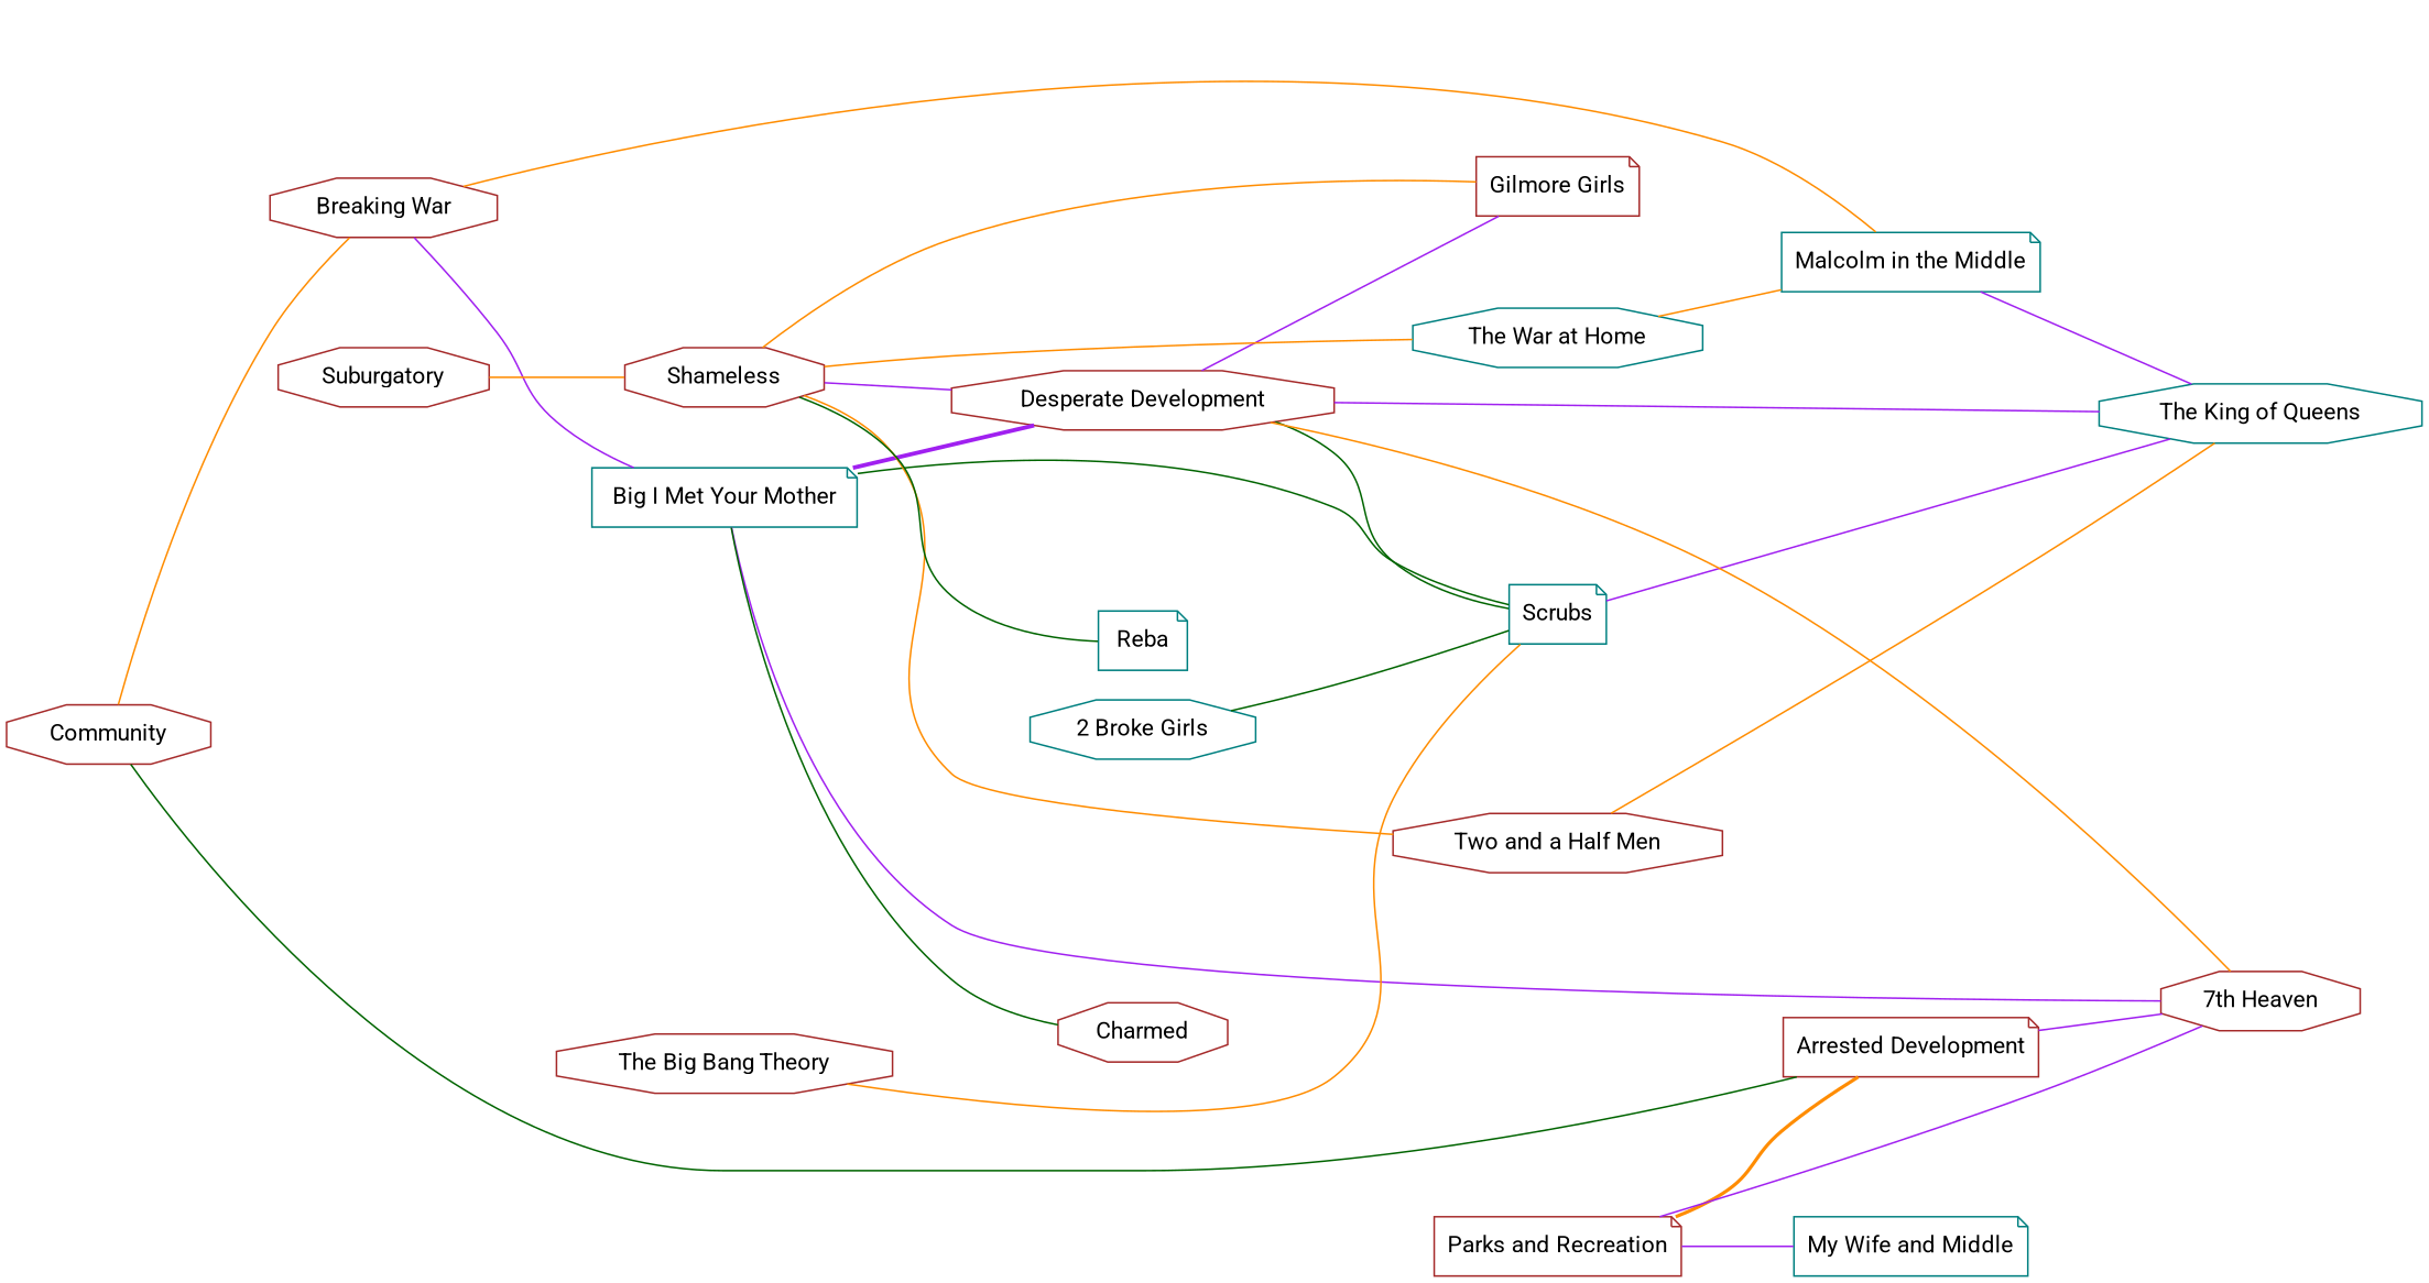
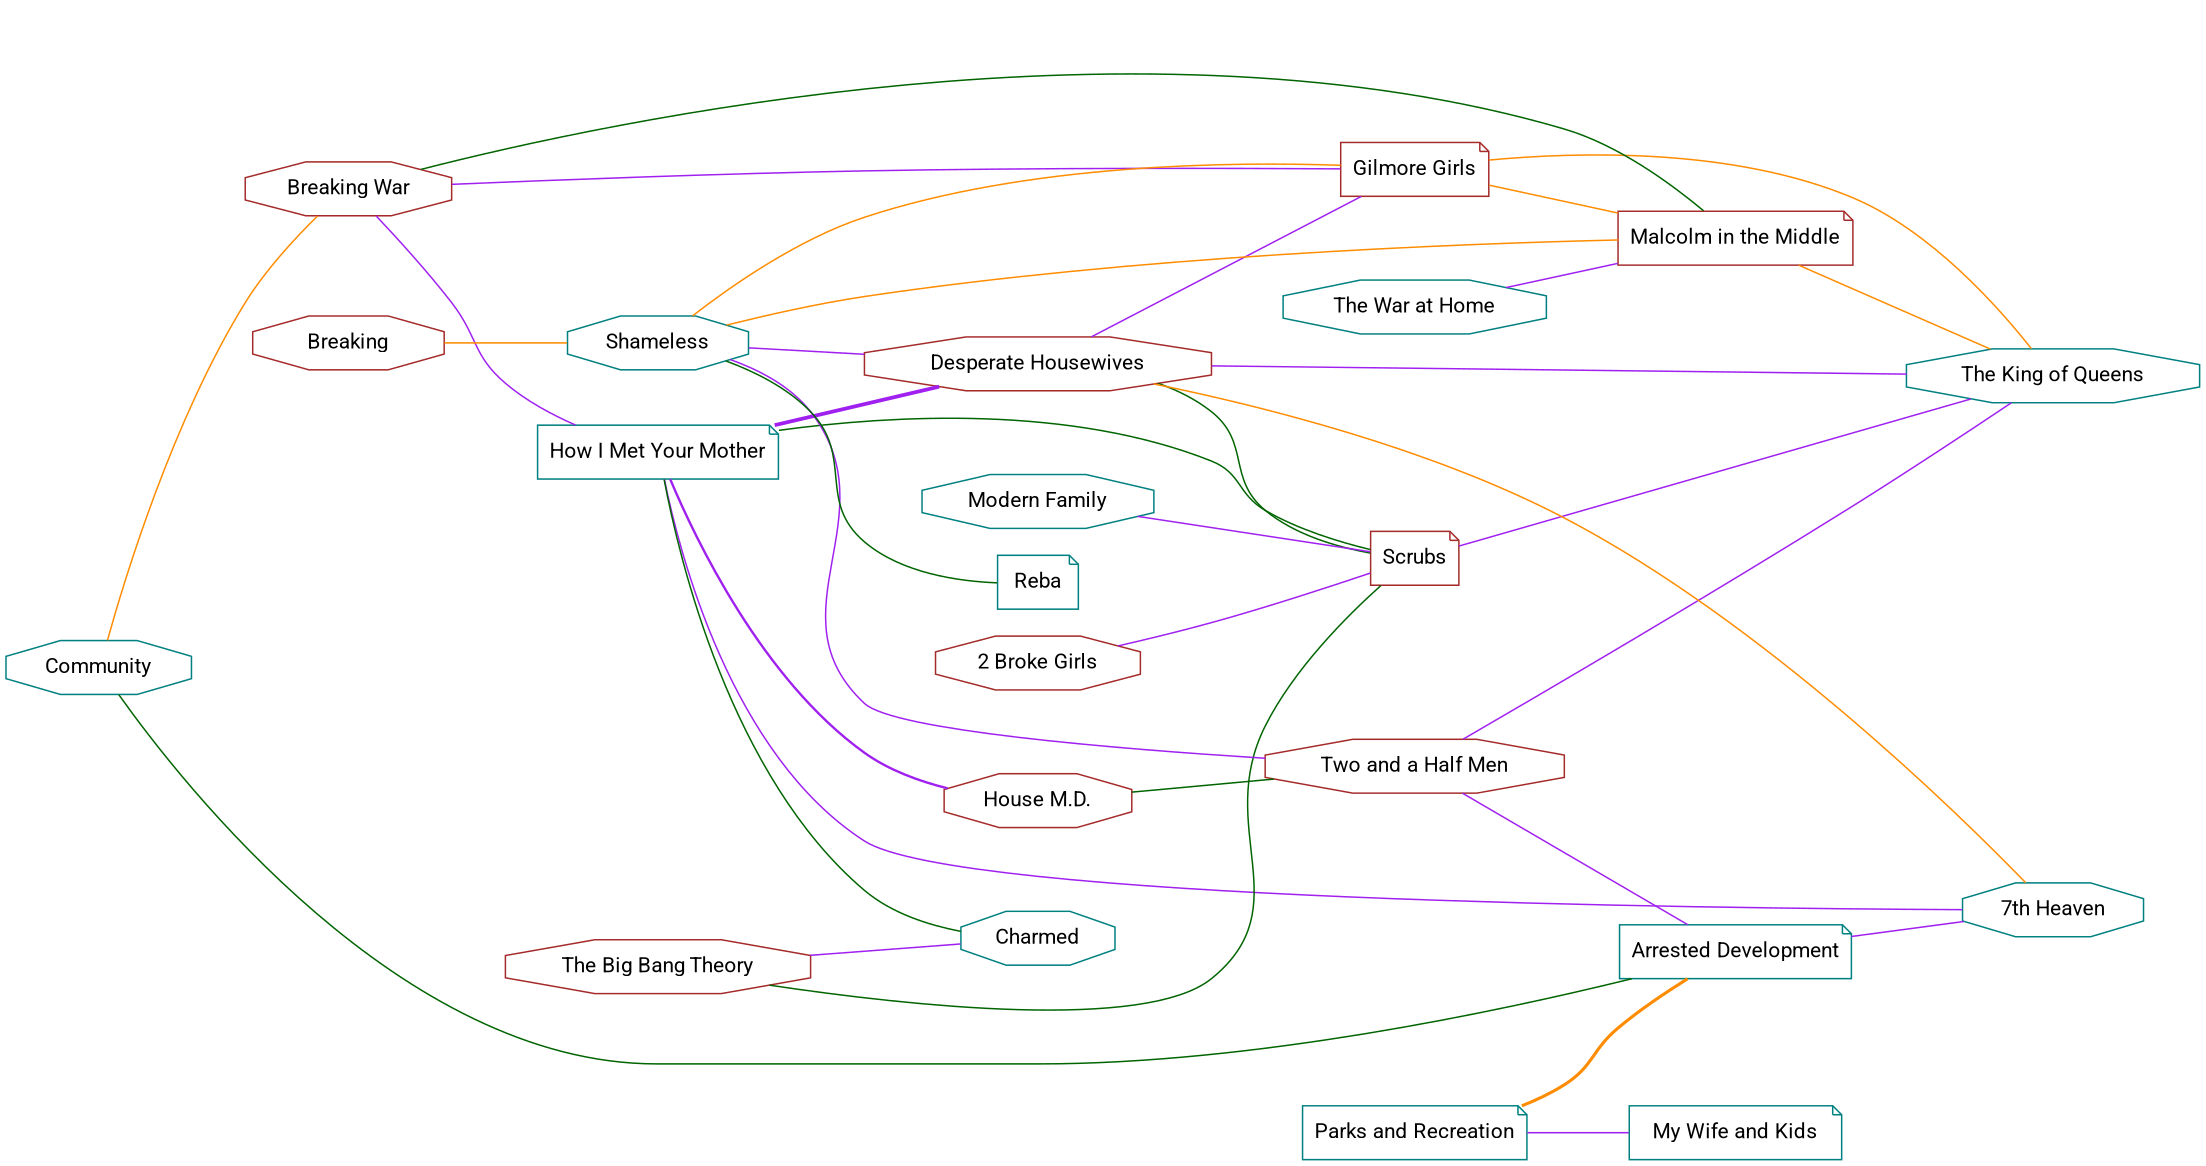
  graph {
    fontname=Roboto
    rankdir=LR
    node [color=brown fontname=Roboto shape=octagon]
    edge [color=purple fontname=Roboto penwidth=1]
-   n1 [color=teal label="Malcolm in the Middle" shape=note]
+   n1 [label="Malcolm in the Middle" shape=note]
    n2 [color=teal label="The King of Queens"]
    n3 [label="Gilmore Girls" shape=note]
-   n4 [color=teal label=Scrubs shape=note]
-   n5 [label="Arrested Development" shape=note]
-   n6 [label="7th Heaven"]
+   n4 [label=Scrubs shape=note]
+   n5 [color=teal label="Arrested Development" shape=note]
+   n6 [color=teal label="7th Heaven"]
    n7 [label="Two and a Half Men"]
-   n8 [label="Desperate Development"]
-   n10 [color=teal label="Big I Met Your Mother" shape=note]
-   n11 [label=Charmed]
+   n8 [label="Desperate Housewives"]
+   n9 [label="House M.D."]
+   n10 [color=teal label="How I Met Your Mother" shape=note]
+   n11 [color=teal label=Charmed]
    n12 [color=teal label="The War at Home"]
    n13 [label="The Big Bang Theory"]
    n14 [label="Breaking War"]
-   n15 [label="Parks and Recreation" shape=note]
-   n16 [color=teal label="My Wife and Middle" shape=note]
-   n17 [label=Community]
-   n19 [label=Shameless]
+   n15 [color=teal label="Parks and Recreation" shape=note]
+   n16 [color=teal label="My Wife and Kids" shape=note]
+   n17 [color=teal label=Community]
+   n18 [color=teal label="Modern Family"]
+   n19 [color=teal label=Shameless]
    n20 [color=teal label=Reba shape=note]
-   n21 [label=Suburgatory]
-   n22 [color=teal label="2 Broke Girls"]
-   n1 -- n2
+   n21 [label=Breaking]
+   n22 [label="2 Broke Girls"]
+   n1 -- n2 [color=darkorange]
+   n3 -- n1 [color=darkorange]
+   n3 -- n2 [color=darkorange]
    n4 -- n2
    n5 -- n6
-   n7 -- n2 [color=darkorange]
+   n7 -- n2
+   n7 -- n5
    n8 -- n2
    n8 -- n3
    n8 -- n4 [color=darkgreen]
    n8 -- n6 [color=darkorange]
+   n9 -- n7 [color=darkgreen]
    n10 -- n4 [color=darkgreen]
    n10 -- n6
    n10 -- n8 [penwidth=2.52]
+   n10 -- n9 [penwidth=1.59]
    n10 -- n11 [color=darkgreen]
-   n12 -- n1 [color=darkorange]
-   n13 -- n4 [color=darkorange]
-   n14 -- n1 [color=darkorange]
+   n12 -- n1
+   n13 -- n4 [color=darkgreen]
+   n13 -- n11
+   n14 -- n1 [color=darkgreen]
+   n14 -- n3
    n14 -- n10
    n15 -- n5 [color=darkorange penwidth=2.08]
-   n15 -- n6
    n15 -- n16
    n17 -- n5 [color=darkgreen]
    n17 -- n14 [color=darkorange]
-   n19 -- n12 [color=darkorange]
+   n18 -- n4
+   n19 -- n1 [color=darkorange]
    n19 -- n3 [color=darkorange]
-   n19 -- n7 [color=darkorange]
+   n19 -- n7
    n19 -- n8
    n19 -- n20 [color=darkgreen]
    n21 -- n19 [color=darkorange]
-   n22 -- n4 [color=darkgreen]
+   n22 -- n4
  }
